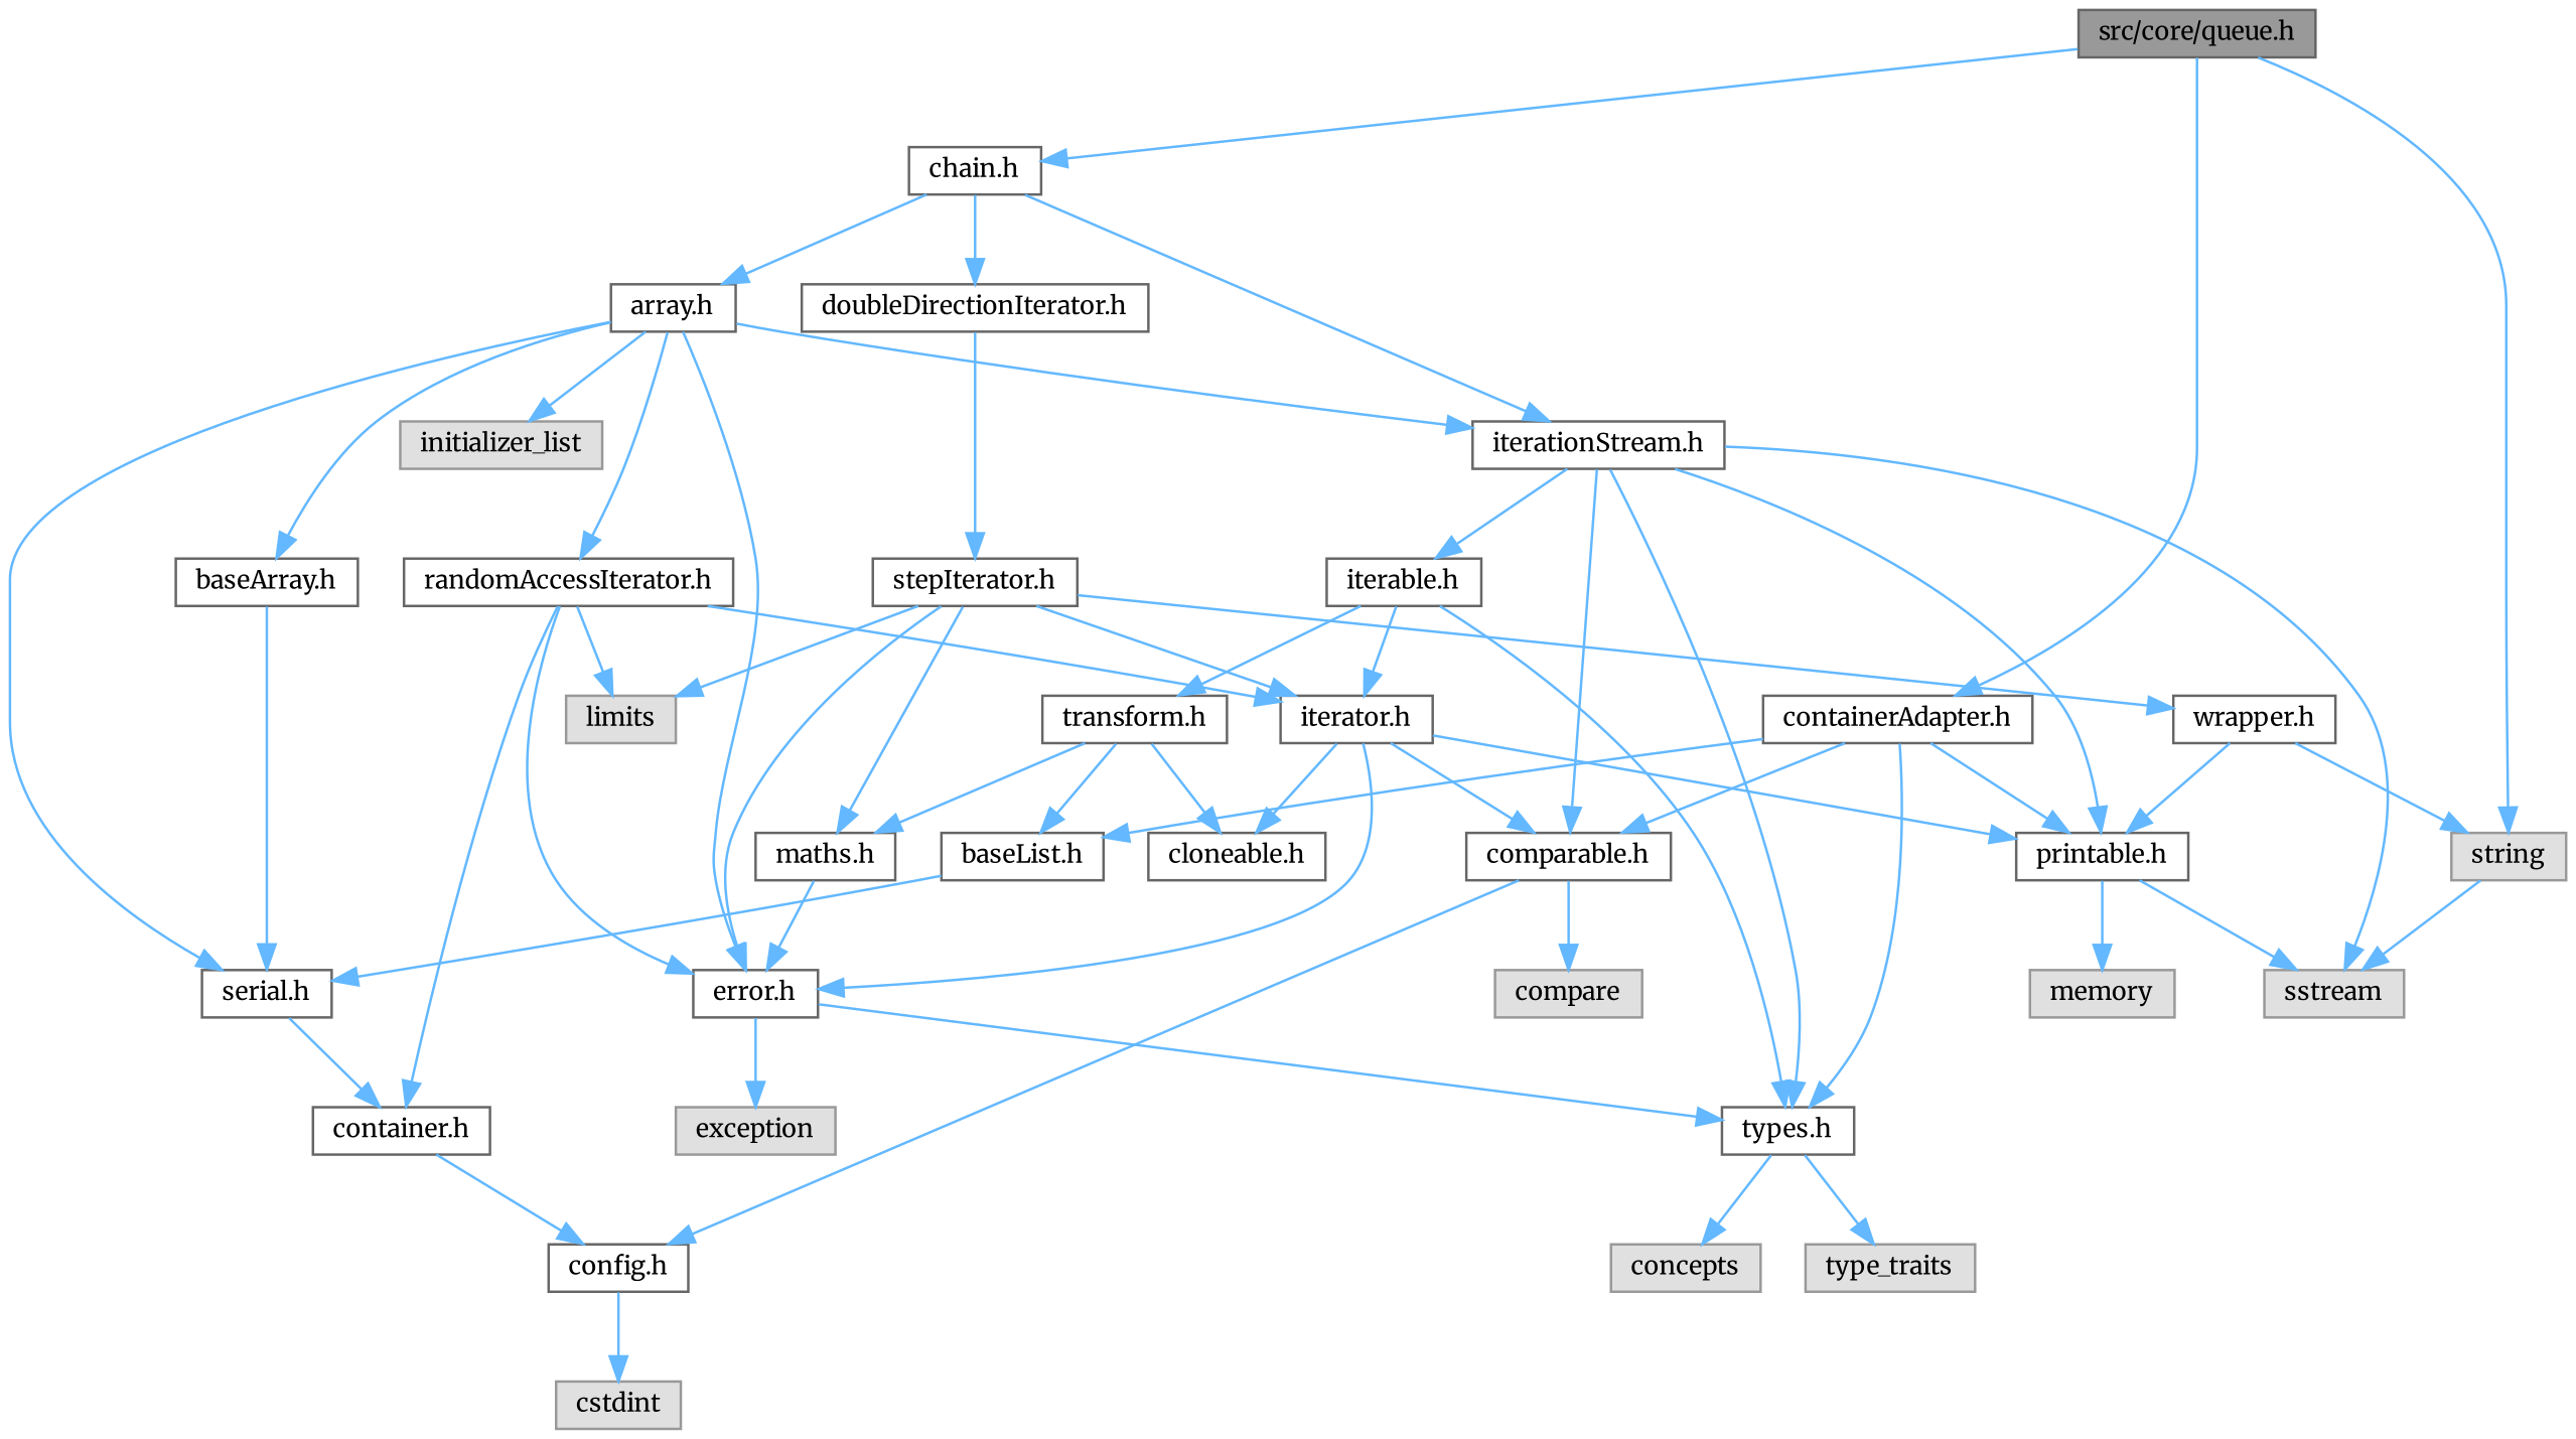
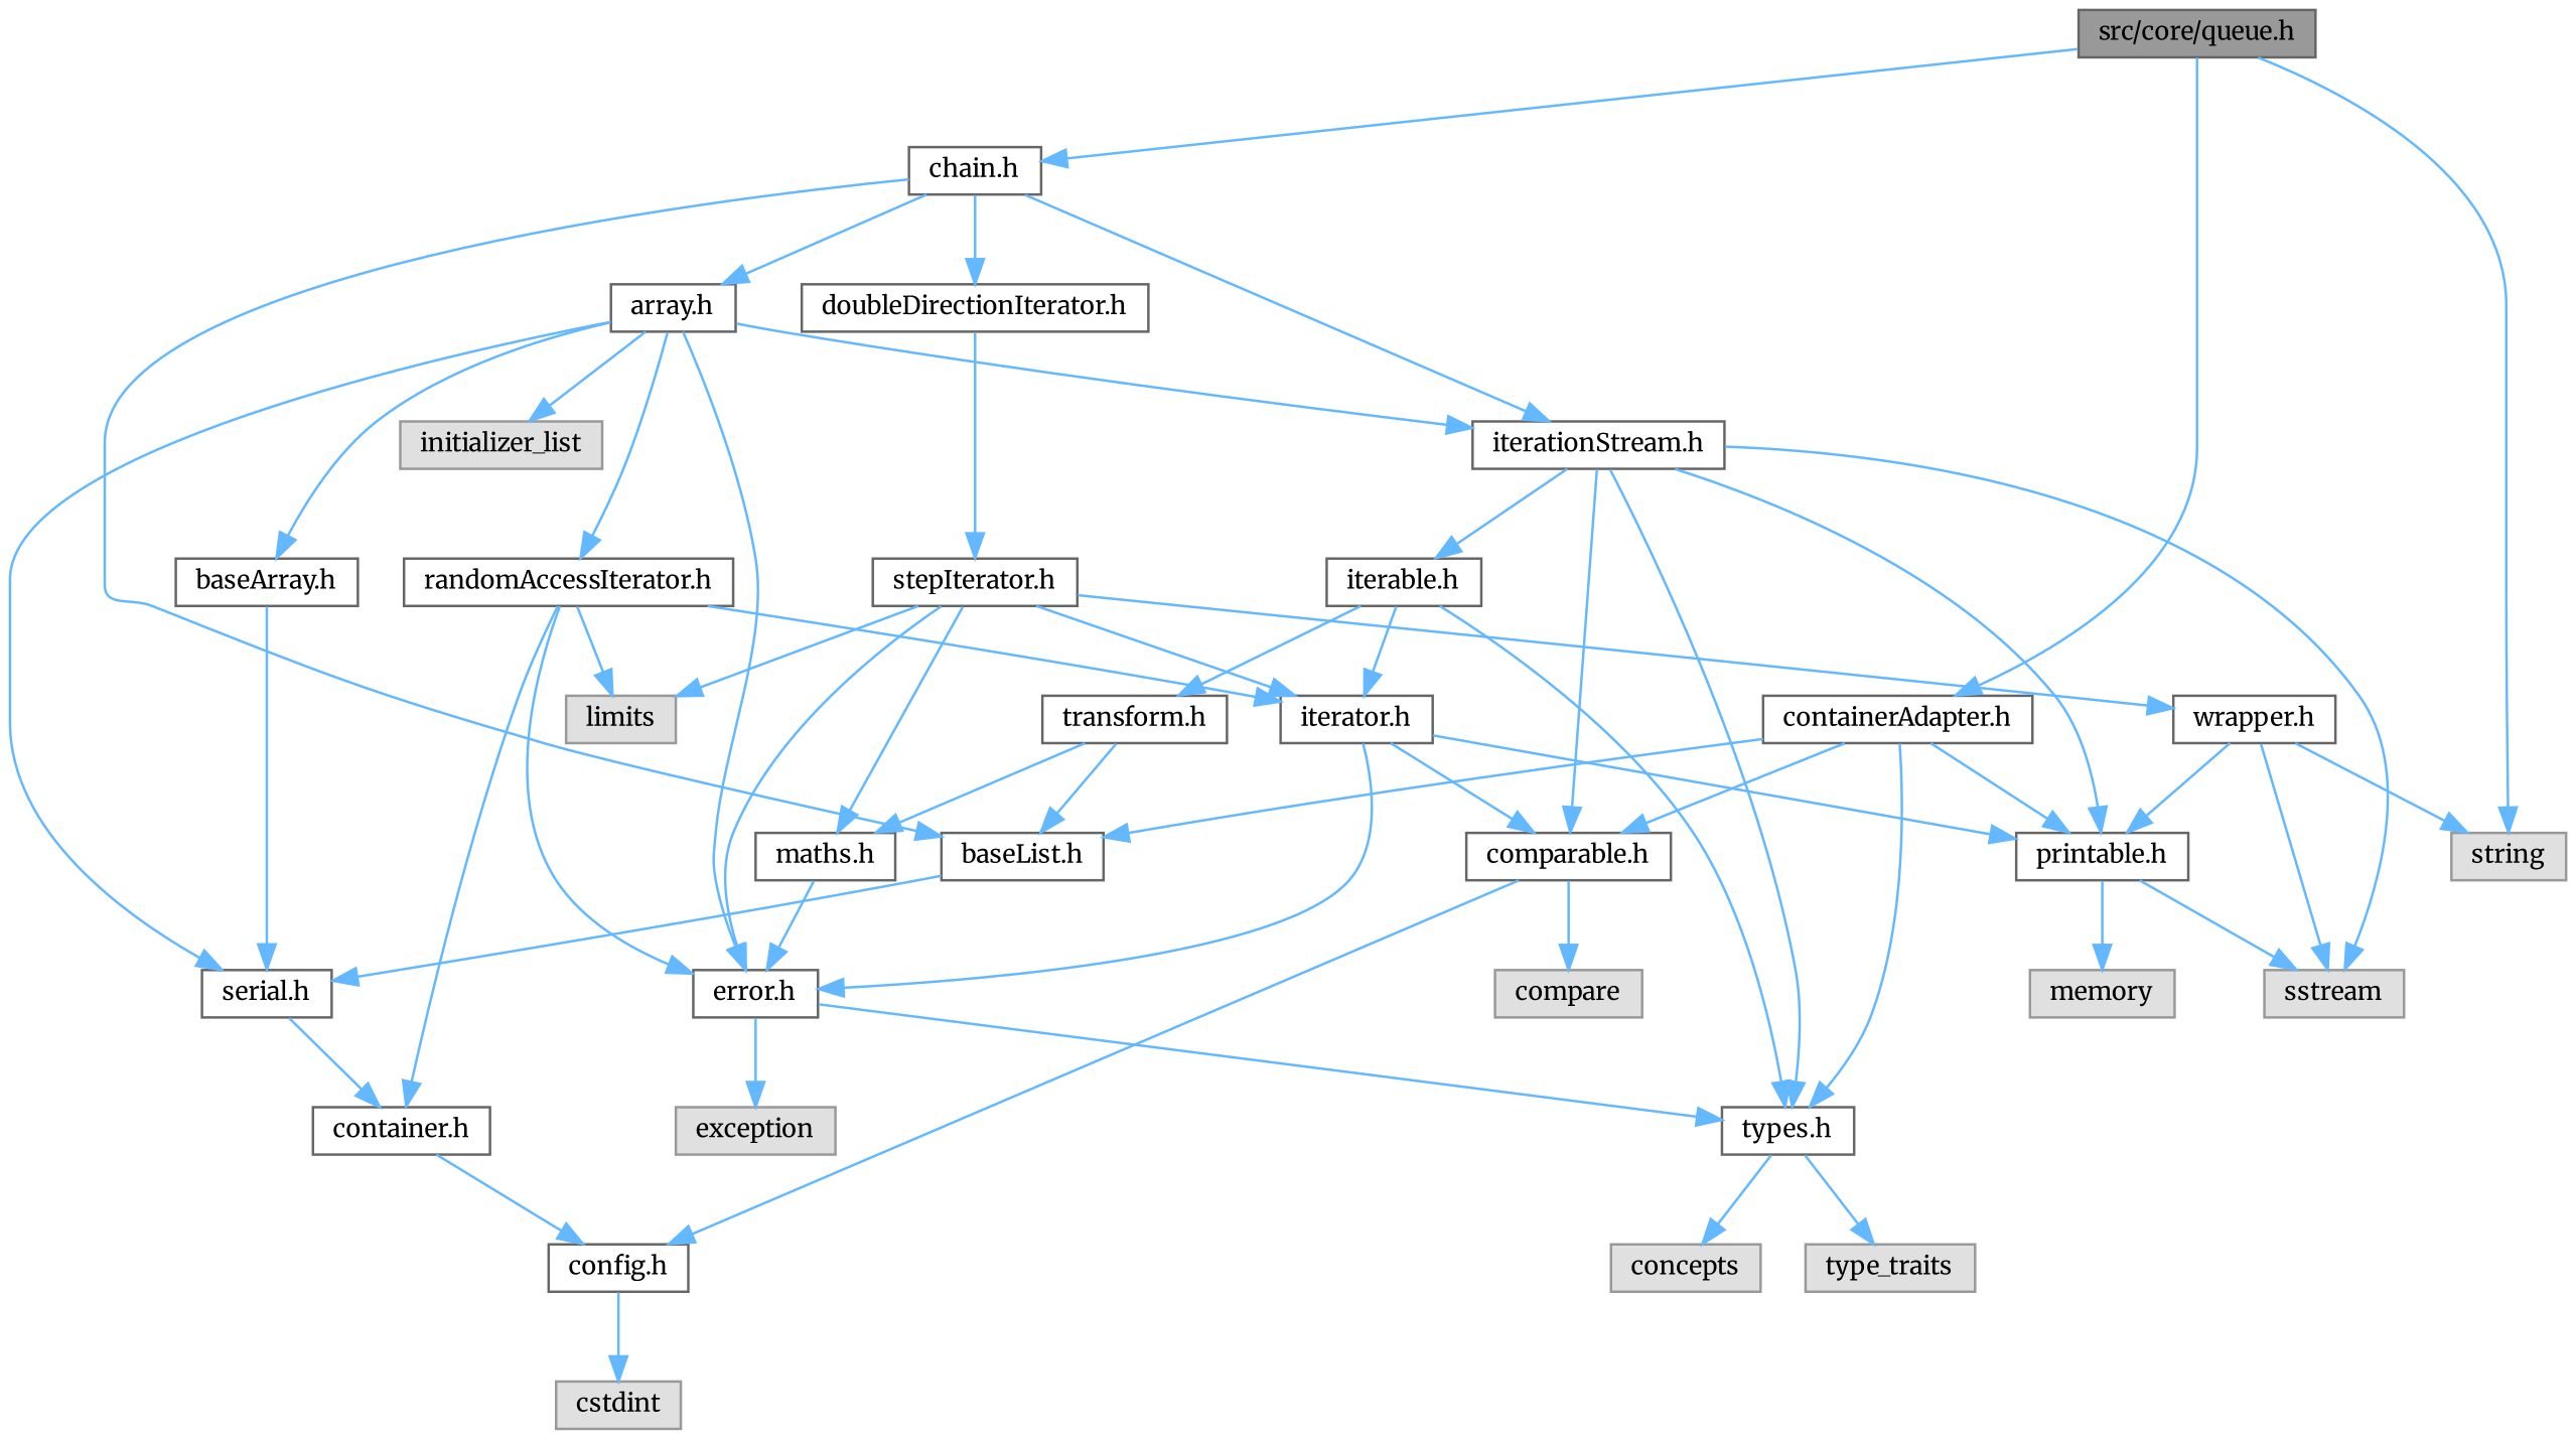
  digraph {
    fontname=Merriweather
    node [color=grey40 fillcolor=white fontname=Merriweather fontsize=10 shape=box style=filled]
    edge [color=steelblue1 fontname=Merriweather fontsize=10 labelfontname=Helvetica labelfontsize=10 style=solid]
    n1 [color=gray40 fillcolor=grey60 fontcolor=black height=0.2 label="src/core/queue.h" width=0.4]
    n2 [height=0.2 label="containerAdapter.h" width=0.4]
    n3 [height=0.2 label="chain.h" width=0.4]
    n4 [color=grey60 fillcolor="#E0E0E0" height=0.2 label=string width=0.4]
    n5 [height=0.2 label="baseList.h" width=0.4]
    n6 [height=0.2 label="types.h" width=0.4]
    n7 [height=0.2 label="printable.h" width=0.4]
    n8 [height=0.2 label="comparable.h" width=0.4]
    n9 [height=0.2 label="doubleDirectionIterator.h" width=0.4]
    n10 [height=0.2 label="array.h" width=0.4]
    n11 [height=0.2 label="iterationStream.h" width=0.4]
    n12 [height=0.2 label="serial.h" width=0.4]
    n13 [color=grey60 fillcolor="#E0E0E0" height=0.2 label=type_traits width=0.4]
    n14 [color=grey60 fillcolor="#E0E0E0" height=0.2 label=concepts width=0.4]
    n15 [color=grey60 fillcolor="#E0E0E0" height=0.2 label=memory width=0.4]
    n16 [color=grey60 fillcolor="#E0E0E0" height=0.2 label=sstream width=0.4]
    n17 [height=0.2 label="config.h" width=0.4]
    n18 [color=grey60 fillcolor="#E0E0E0" height=0.2 label=compare width=0.4]
    n19 [height=0.2 label="container.h" width=0.4]
    n20 [color=grey60 fillcolor="#E0E0E0" height=0.2 label=cstdint width=0.4]
    n21 [height=0.2 label="stepIterator.h" width=0.4]
    n22 [height=0.2 label="error.h" width=0.4]
    n23 [color=grey60 fillcolor="#E0E0E0" height=0.2 label=initializer_list width=0.4]
    n24 [height=0.2 label="baseArray.h" width=0.4]
    n25 [height=0.2 label="randomAccessIterator.h" width=0.4]
    n26 [height=0.2 label="iterable.h" width=0.4]
    n27 [color=grey60 fillcolor="#E0E0E0" height=0.2 label=limits width=0.4]
    n28 [height=0.2 label="iterator.h" width=0.4]
    n29 [height=0.2 label="wrapper.h" width=0.4]
    n30 [height=0.2 label="maths.h" width=0.4]
-   n31 [height=0.2 label="cloneable.h" width=0.4]
    n32 [color=grey60 fillcolor="#E0E0E0" height=0.2 label=exception width=0.4]
    n33 [height=0.2 label="transform.h" width=0.4]
    n1 -> n2
    n1 -> n3
    n1 -> n4
    n2 -> n5
    n2 -> n6
    n2 -> n7
    n2 -> n8
+   n3 -> n5
    n3 -> n9
    n3 -> n10
    n3 -> n11
    n5 -> n12
    n6 -> n13
    n6 -> n14
    n7 -> n15
    n7 -> n16
    n8 -> n17
    n8 -> n18
    n9 -> n21
    n10 -> n11
    n10 -> n12
    n10 -> n22
    n10 -> n23
    n10 -> n24
    n10 -> n25
    n11 -> n6
    n11 -> n7
    n11 -> n8
    n11 -> n16
    n11 -> n26
    n12 -> n19
    n17 -> n20
    n19 -> n17
    n21 -> n22
    n21 -> n27
    n21 -> n28
    n21 -> n29
    n21 -> n30
    n22 -> n6
    n22 -> n32
    n24 -> n12
    n25 -> n19
    n25 -> n22
    n25 -> n27
    n25 -> n28
    n26 -> n6
    n26 -> n28
    n26 -> n33
    n28 -> n7
    n28 -> n8
    n28 -> n22
-   n28 -> n31
    n29 -> n4
    n29 -> n7
-   n4 -> n16
+   n29 -> n16
    n30 -> n22
    n33 -> n5
    n33 -> n30
-   n33 -> n31
  }
